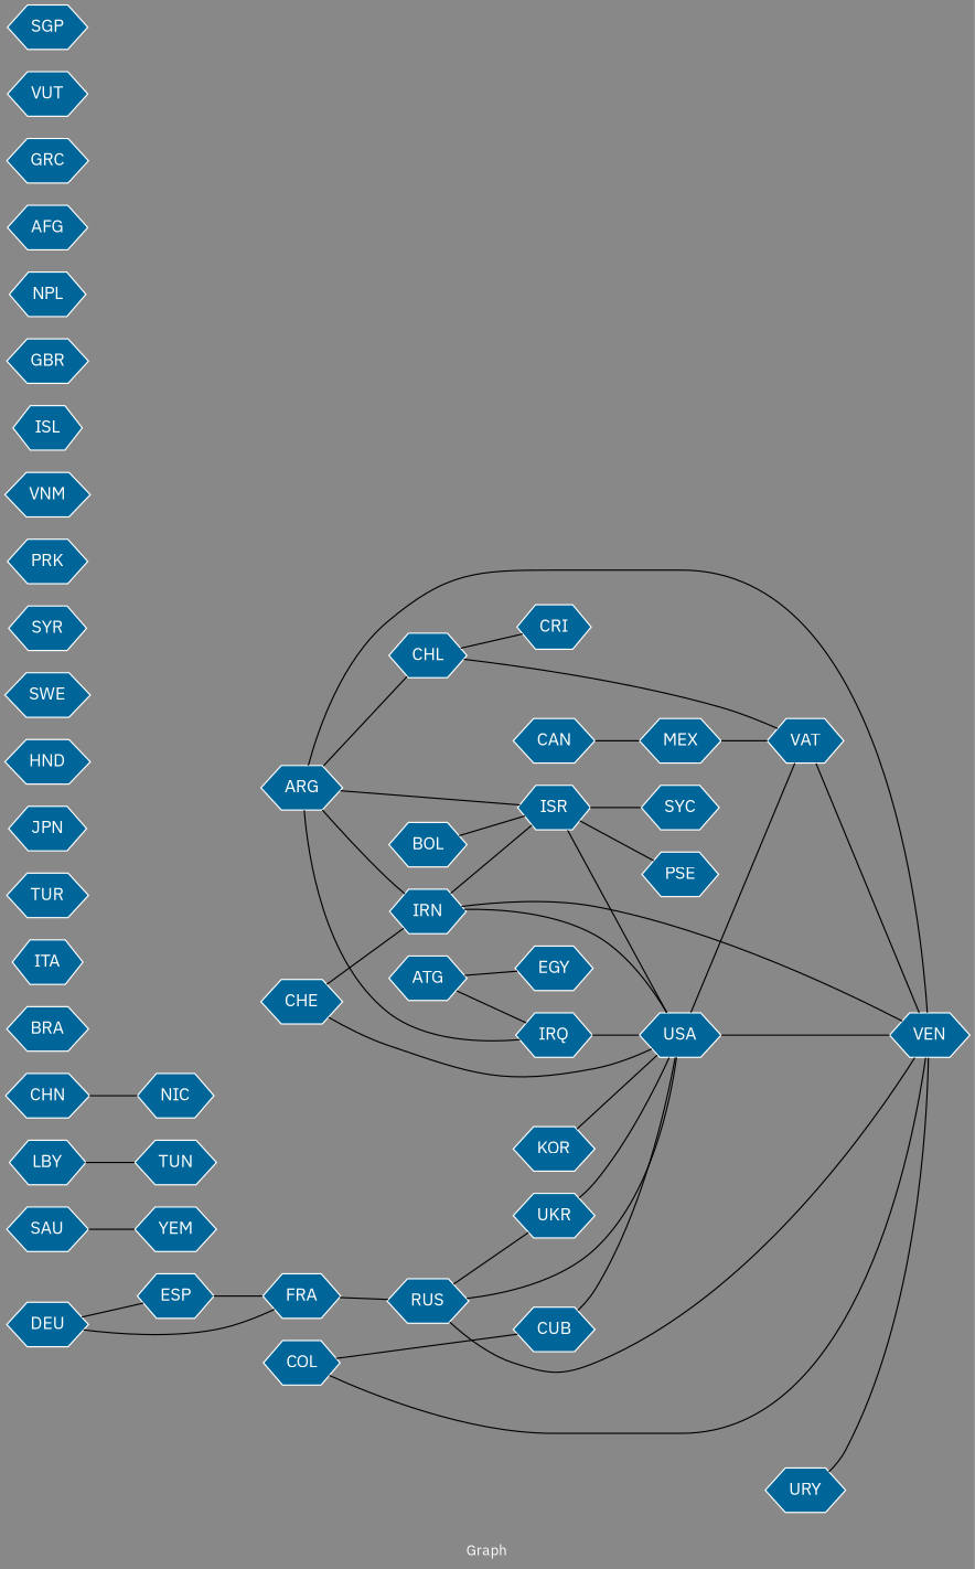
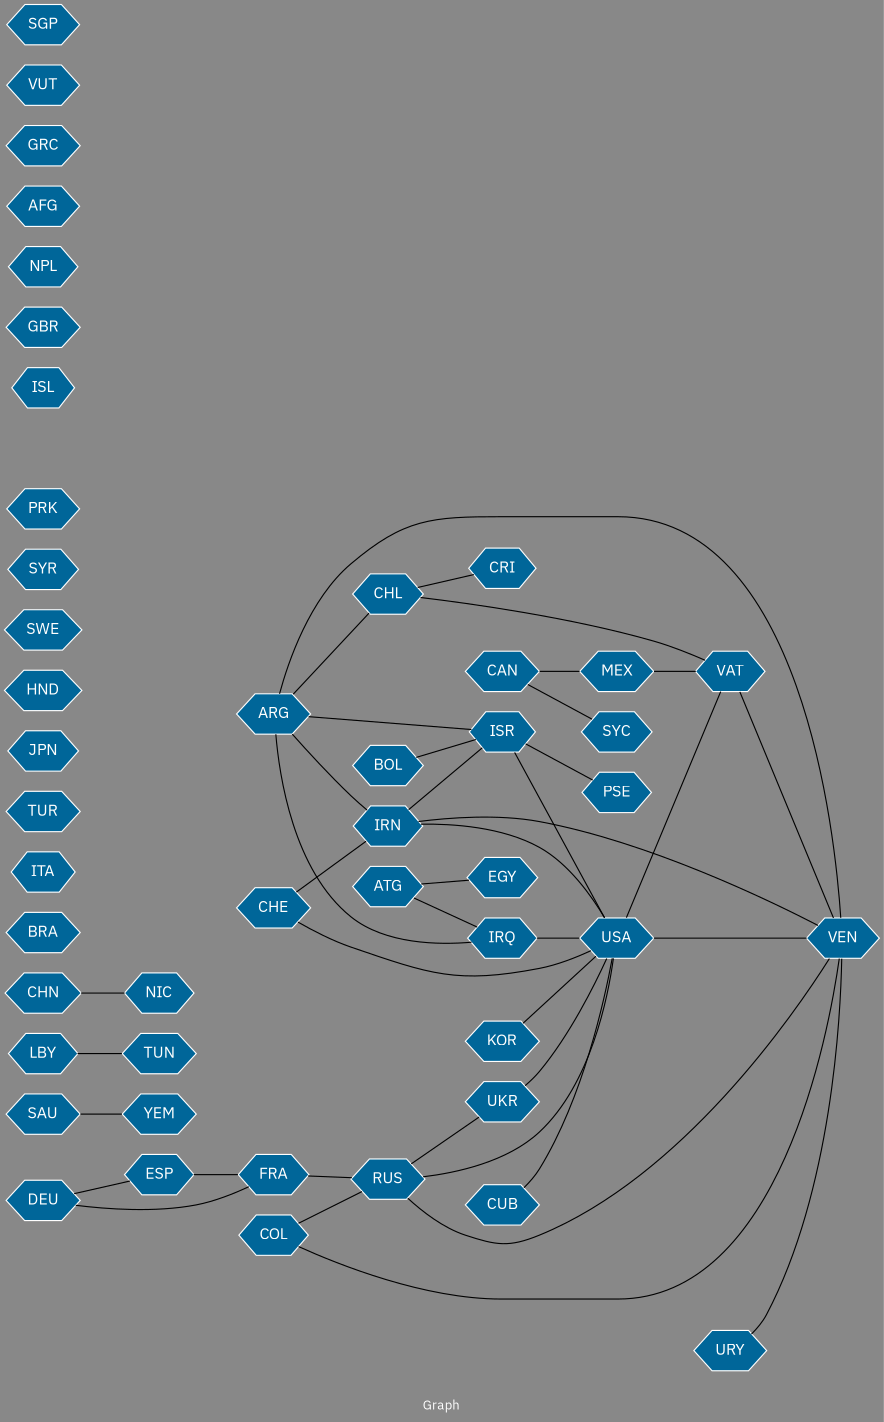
  graph {
    bgcolor="#888888"
    fontcolor=white
    fontname="IBM Plex Sans"
    fontsize=12
    label="Graph"
    rankdir=LR
    node [color=white fillcolor="#006699" fontcolor=white fontname="IBM Plex Sans" shape=hexagon style=filled]
    edge [arrowhead=open color=black fontcolor=white fontname="IBM Plex Sans" fontsize=12 weight=1]
    n1 [label=MEX]
    n2 [label=VAT]
    n3 [label=VEN]
    n4 [label=ESP]
    n5 [label=FRA]
    n6 [label=RUS]
    n7 [label=CHL]
    n8 [label=CRI]
    n9 [label=YEM]
    n10 [label=ARG]
    n11 [label=IRN]
    n12 [label=IRQ]
    n13 [label=ISR]
    n14 [label=USA]
    n15 [label=PSE]
    n16 [label=SYC]
    n17 [label=DEU]
    n18 [label=UKR]
    n19 [label=SAU]
    n20 [label=TUN]
    n21 [label=NIC]
    n22 [label=CHN]
    n23 [label=CUB]
    n24 [label=BRA]
    n25 [label=KOR]
    n26 [label=ITA]
    n27 [label=URY]
    n28 [label=CAN]
    n29 [label=BOL]
    n30 [label=CHE]
    n31 [label=TUR]
    n32 [label=JPN]
    n33 [label=ATG]
    n34 [label=EGY]
    n35 [label=LBY]
    n36 [label=HND]
    n37 [label=SWE]
    n38 [label=SYR]
    n39 [label=PRK]
    n40 [label=COL]
-   n41 [label=VNM]
    n42 [label=ISL]
    n43 [label=GBR]
    n44 [label=NPL]
    n45 [label=AFG]
    n46 [label=GRC]
    n47 [label=VUT]
    n48 [label=SGP]
    n1 -- n2 [weight=2]
    n2 -- n3
    n4 -- n5 [weight=3]
    n5 -- n6
    n6 -- n3 [weight=2]
    n6 -- n14
    n6 -- n18
    n7 -- n2
    n7 -- n8 [weight=2]
    n10 -- n3
    n10 -- n7
    n10 -- n11
    n10 -- n12 [weight=2]
    n10 -- n13 [weight=2]
    n11 -- n3
    n11 -- n13 [weight=4]
    n11 -- n14 [weight=5]
    n12 -- n14 [weight=3]
    n13 -- n14 [weight=6]
    n13 -- n15 [weight=2]
-   n13 -- n16
+   n28 -- n16
    n14 -- n2
    n14 -- n3 [weight=10]
    n17 -- n4 [weight=2]
    n17 -- n5 [weight=2]
    n18 -- n14
    n19 -- n9
    n22 -- n21
    n23 -- n14 [weight=5]
    n25 -- n14 [weight=3]
    n27 -- n3 [weight=2]
    n28 -- n1
    n29 -- n13
    n30 -- n11
    n30 -- n14
    n33 -- n12
    n33 -- n34
    n35 -- n20
    n40 -- n3
-   n40 -- n23
+   n40 -- n6
  }
